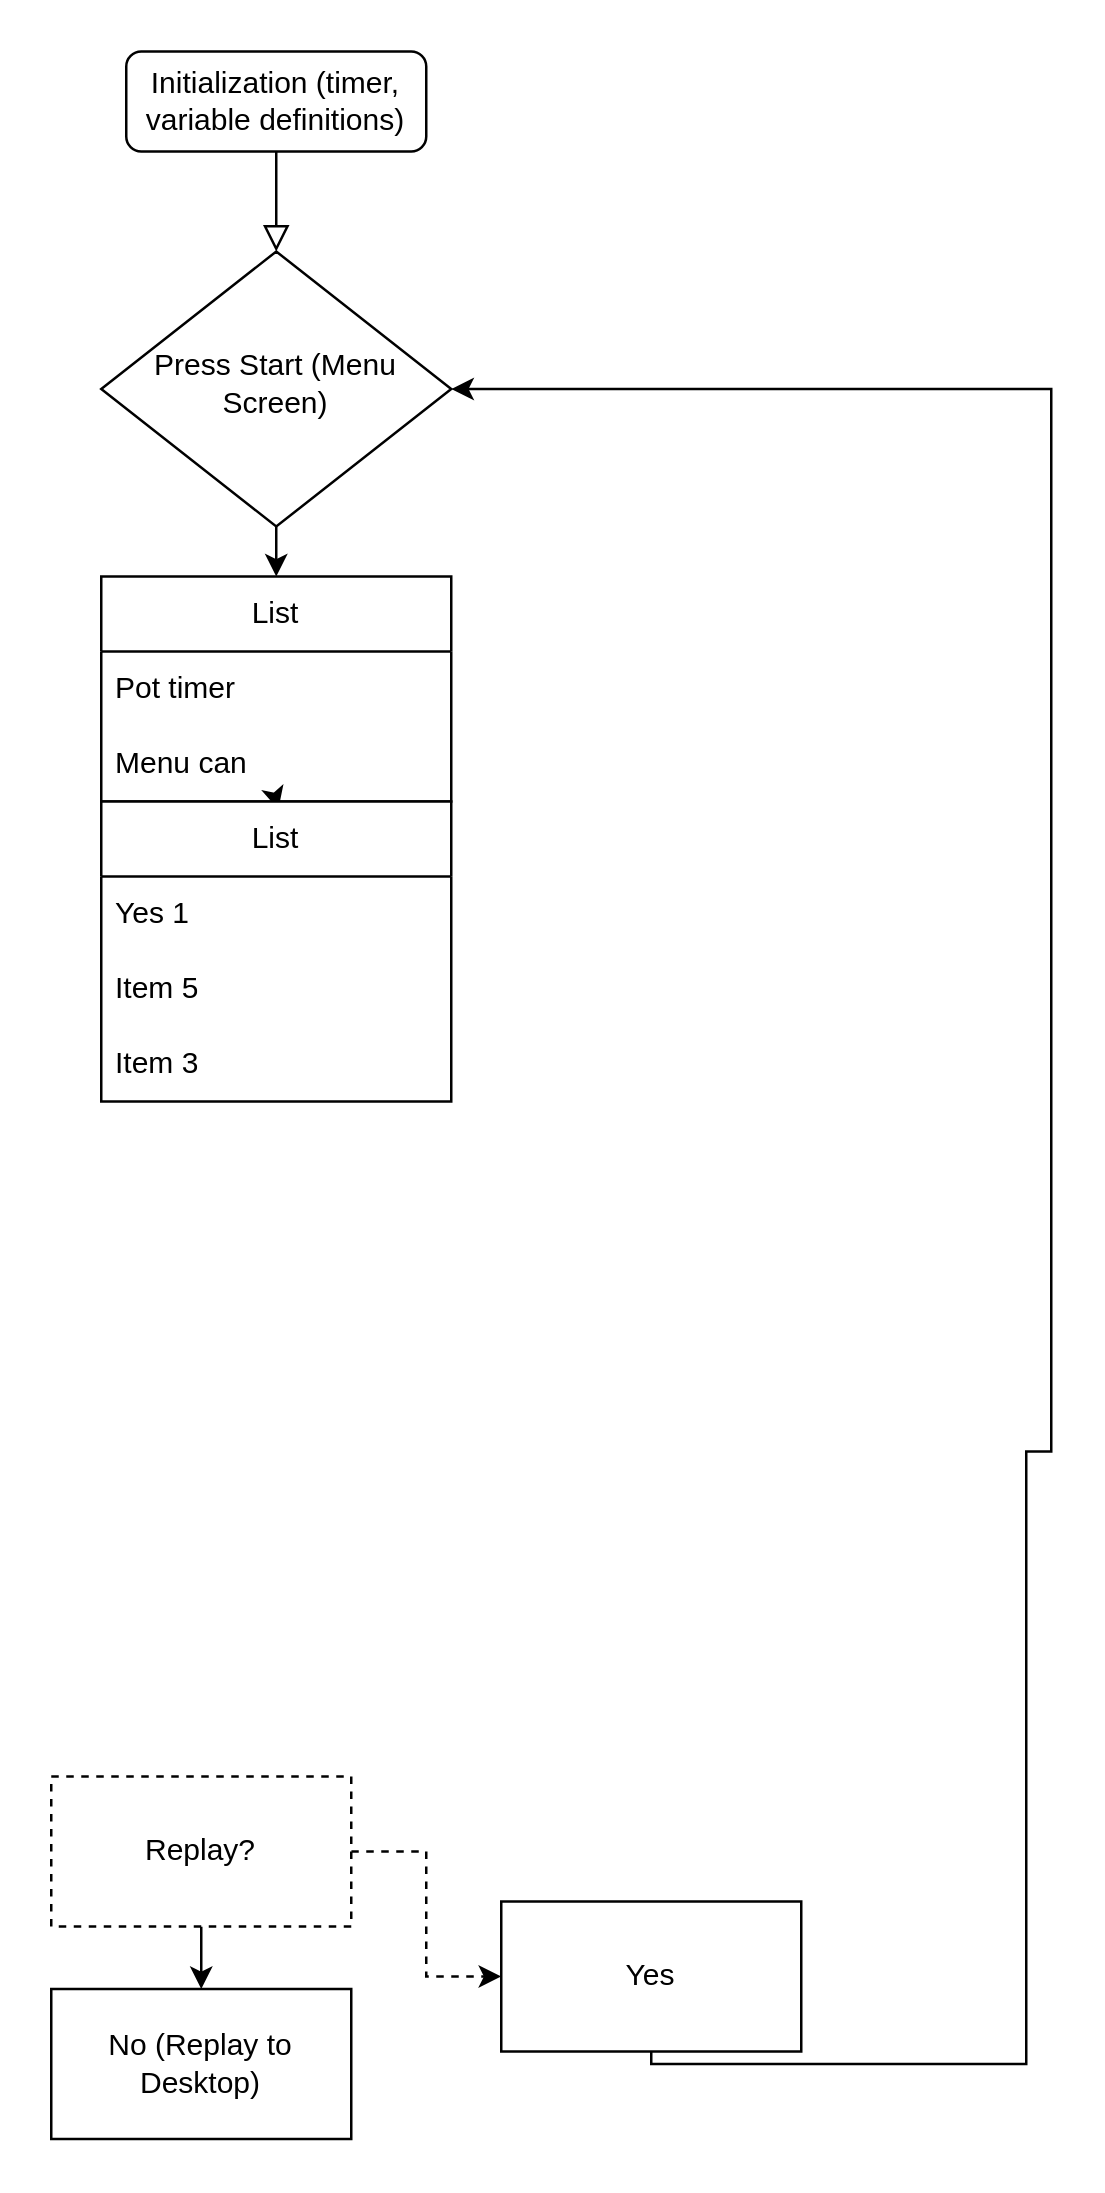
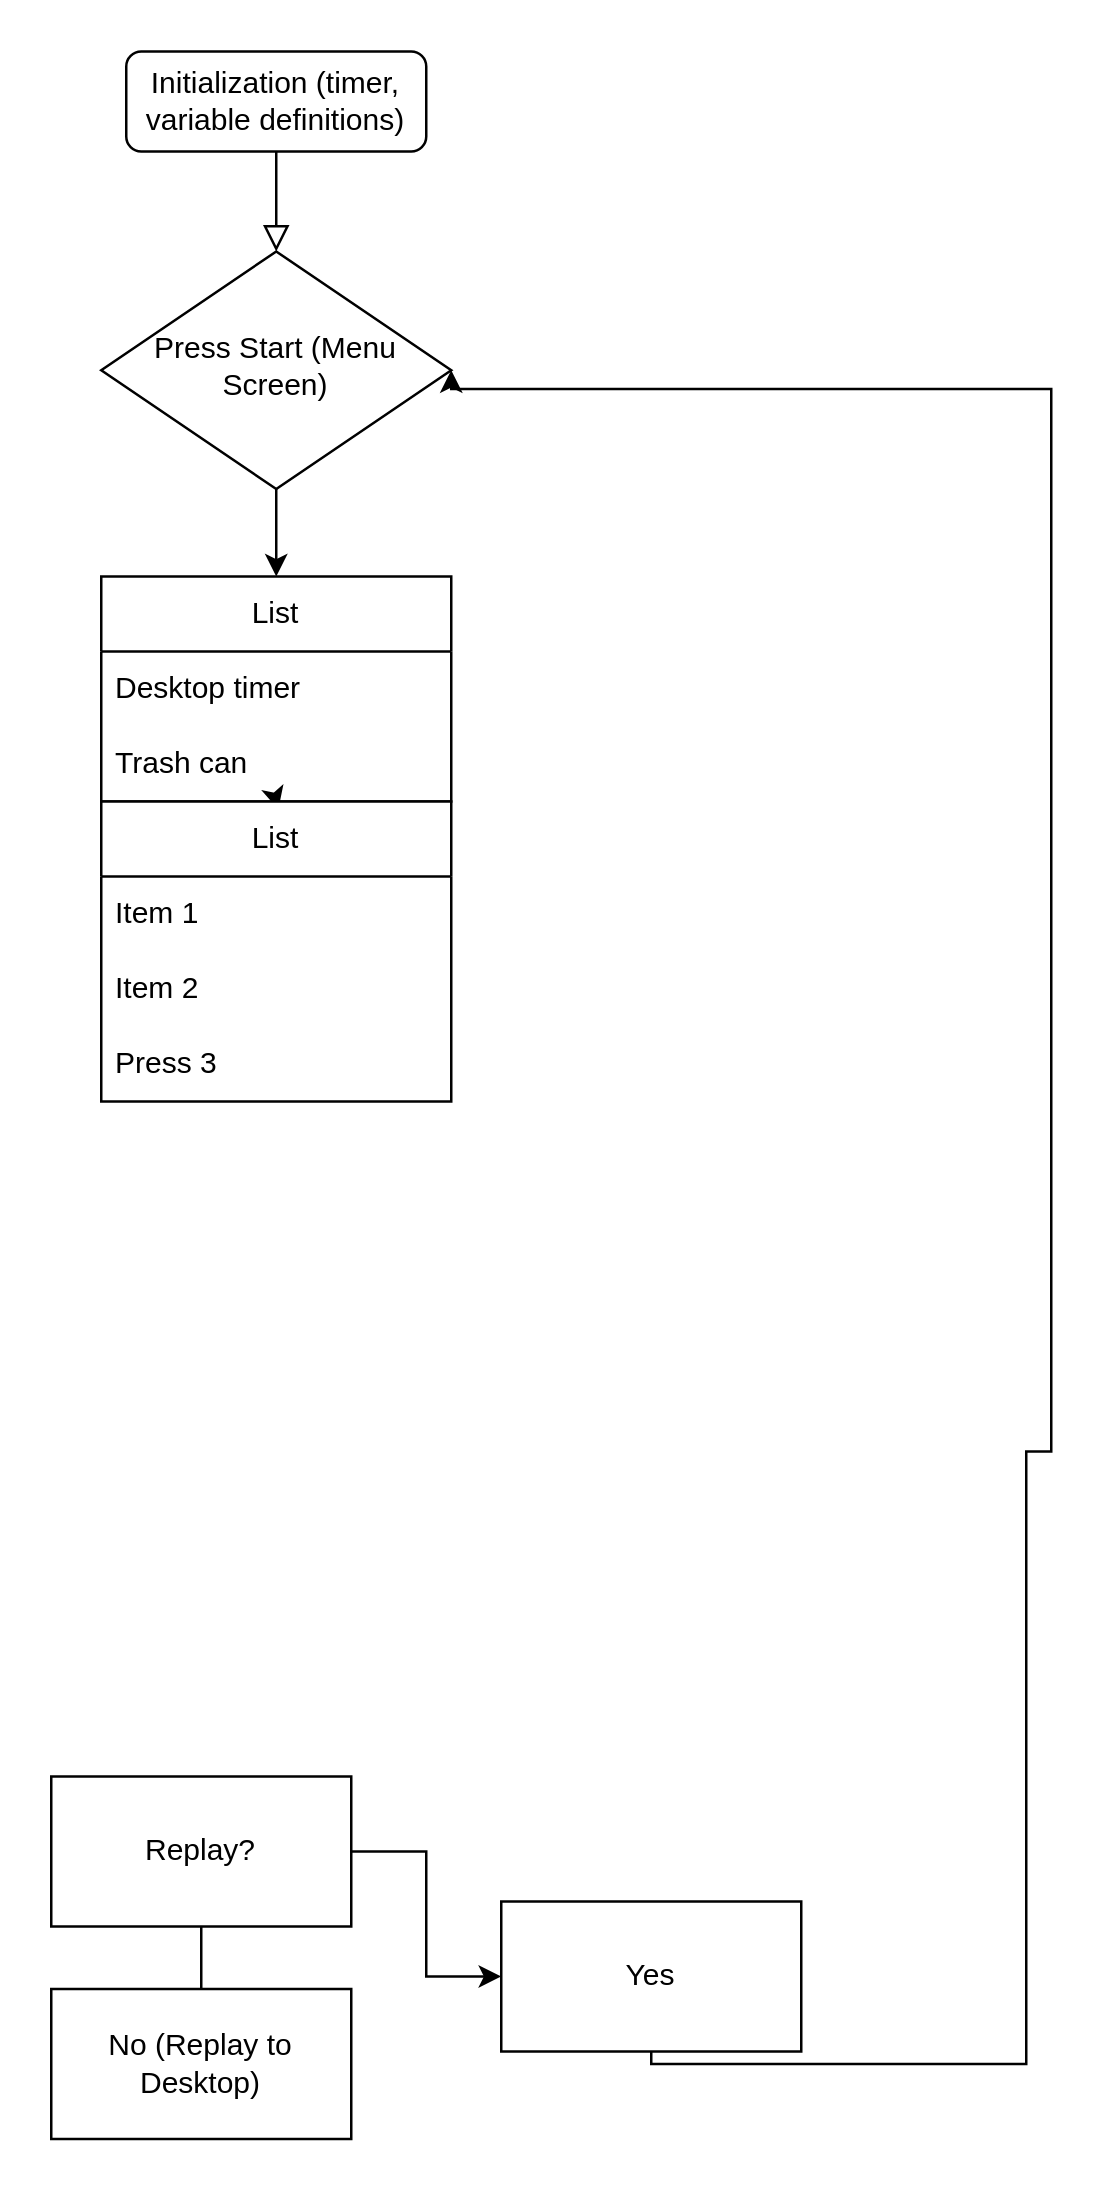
  <mxCell id="0" />
  <mxCell id="1" parent="0" />
  <mxCell id="2" value="" style="rounded=0;html=1;jettySize=auto;orthogonalLoop=1;fontSize=11;endArrow=block;endFill=0;endSize=8;strokeWidth=1;shadow=0;labelBackgroundColor=none;edgeStyle=orthogonalEdgeStyle;" parent="1" source="3" target="5" edge="1"><mxGeometry relative="1" as="geometry" /></mxCell>
  <mxCell id="3" value="Initialization (timer, variable definitions)" style="rounded=1;whiteSpace=wrap;html=1;fontSize=12;glass=0;strokeWidth=1;shadow=0;" parent="1" vertex="1"><mxGeometry x="50" y="20" width="120" height="40" as="geometry" /></mxCell>
  <mxCell id="4" style="edgeStyle=orthogonalEdgeStyle;rounded=0;orthogonalLoop=1;jettySize=auto;html=1;exitX=0.5;exitY=1;exitDx=0;exitDy=0;entryX=0.5;entryY=0;entryDx=0;entryDy=0;" edge="1" parent="1" source="5" target="12"><mxGeometry relative="1" as="geometry" /></mxCell>
- <mxCell id="5" value="Press Start (Menu Screen)" style="rhombus;whiteSpace=wrap;html=1;shadow=0;fontFamily=Helvetica;fontSize=12;align=center;strokeWidth=1;spacing=6;spacingTop=-4;" parent="1" vertex="1"><mxGeometry x="40" y="100" width="140" height="110" as="geometry" /></mxCell>
- <mxCell id="6" style="edgeStyle=orthogonalEdgeStyle;rounded=0;orthogonalLoop=1;jettySize=auto;html=1;dashed=1;" edge="1" parent="1" source="8" target="10"><mxGeometry relative="1" as="geometry"><mxPoint x="210" y="645" as="targetPoint" /></mxGeometry></mxCell>
- <mxCell id="7" style="edgeStyle=orthogonalEdgeStyle;rounded=0;orthogonalLoop=1;jettySize=auto;html=1;" edge="1" parent="1" source="8" target="11"><mxGeometry relative="1" as="geometry"><mxPoint x="80" y="725" as="targetPoint" /></mxGeometry></mxCell>
- <mxCell id="8" value="Replay?" style="rounded=0;whiteSpace=wrap;html=1;dashed=1;" vertex="1" parent="1"><mxGeometry x="20" y="710" width="120" height="60" as="geometry" /></mxCell>
+ <mxCell id="5" value="Press Start (Menu Screen)" style="rhombus;whiteSpace=wrap;html=1;shadow=0;fontFamily=Helvetica;fontSize=12;align=center;strokeWidth=1;spacing=6;spacingTop=-4;" parent="1" vertex="1"><mxGeometry x="40" y="100" width="140" height="95" as="geometry" /></mxCell>
+ <mxCell id="6" style="edgeStyle=orthogonalEdgeStyle;rounded=0;orthogonalLoop=1;jettySize=auto;html=1;" edge="1" parent="1" source="8" target="10"><mxGeometry relative="1" as="geometry"><mxPoint x="210" y="645" as="targetPoint" /></mxGeometry></mxCell>
+ <mxCell id="7" style="edgeStyle=orthogonalEdgeStyle;rounded=0;orthogonalLoop=1;jettySize=auto;html=1;endArrow=none;" edge="1" parent="1" source="8" target="11"><mxGeometry relative="1" as="geometry"><mxPoint x="80" y="725" as="targetPoint" /></mxGeometry></mxCell>
+ <mxCell id="8" value="Replay?" style="rounded=0;whiteSpace=wrap;html=1;" vertex="1" parent="1"><mxGeometry x="20" y="710" width="120" height="60" as="geometry" /></mxCell>
  <mxCell id="9" style="edgeStyle=orthogonalEdgeStyle;rounded=0;orthogonalLoop=1;jettySize=auto;html=1;entryX=1;entryY=0.5;entryDx=0;entryDy=0;" edge="1" parent="1" source="10" target="5"><mxGeometry relative="1" as="geometry"><mxPoint x="390" y="150" as="targetPoint" /><Array as="points"><mxPoint x="410" y="825" /><mxPoint x="410" y="580" /><mxPoint x="420" y="580" /><mxPoint x="420" y="155" /></Array></mxGeometry></mxCell>
  <mxCell id="10" value="Yes" style="rounded=0;whiteSpace=wrap;html=1;" vertex="1" parent="1"><mxGeometry x="200" y="760" width="120" height="60" as="geometry" /></mxCell>
  <mxCell id="11" value="No (Replay to Desktop)" style="rounded=0;whiteSpace=wrap;html=1;" vertex="1" parent="1"><mxGeometry x="20" y="795" width="120" height="60" as="geometry" /></mxCell>
  <mxCell id="12" value="List" style="swimlane;fontStyle=0;childLayout=stackLayout;horizontal=1;startSize=30;horizontalStack=0;resizeParent=1;resizeParentMax=0;resizeLast=0;collapsible=1;marginBottom=0;whiteSpace=wrap;html=1;" vertex="1" parent="1"><mxGeometry x="40" y="230" width="140" height="90" as="geometry"><mxRectangle x="150" y="290" width="60" height="30" as="alternateBounds" /></mxGeometry></mxCell>
- <mxCell id="13" value="Pot timer" style="text;strokeColor=none;fillColor=none;align=left;verticalAlign=middle;spacingLeft=4;spacingRight=4;overflow=hidden;points=[[0,0.5],[1,0.5]];portConstraint=eastwest;rotatable=0;whiteSpace=wrap;html=1;" vertex="1" parent="12"><mxGeometry y="30" width="140" height="30" as="geometry" /></mxCell>
- <mxCell id="14" value="Menu can" style="text;strokeColor=none;fillColor=none;align=left;verticalAlign=middle;spacingLeft=4;spacingRight=4;overflow=hidden;points=[[0,0.5],[1,0.5]];portConstraint=eastwest;rotatable=0;whiteSpace=wrap;html=1;" vertex="1" parent="12"><mxGeometry y="60" width="140" height="30" as="geometry" /></mxCell>
+ <mxCell id="13" value="Desktop timer" style="text;strokeColor=none;fillColor=none;align=left;verticalAlign=middle;spacingLeft=4;spacingRight=4;overflow=hidden;points=[[0,0.5],[1,0.5]];portConstraint=eastwest;rotatable=0;whiteSpace=wrap;html=1;" vertex="1" parent="12"><mxGeometry y="30" width="140" height="30" as="geometry" /></mxCell>
+ <mxCell id="14" value="Trash can" style="text;strokeColor=none;fillColor=none;align=left;verticalAlign=middle;spacingLeft=4;spacingRight=4;overflow=hidden;points=[[0,0.5],[1,0.5]];portConstraint=eastwest;rotatable=0;whiteSpace=wrap;html=1;" vertex="1" parent="12"><mxGeometry y="60" width="140" height="30" as="geometry" /></mxCell>
  <mxCell id="15" style="edgeStyle=orthogonalEdgeStyle;rounded=0;orthogonalLoop=1;jettySize=auto;html=1;exitX=0.5;exitY=1;exitDx=0;exitDy=0;entryX=0.506;entryY=1.104;entryDx=0;entryDy=0;entryPerimeter=0;" edge="1" parent="12" source="12" target="14"><mxGeometry relative="1" as="geometry" /></mxCell>
  <mxCell id="16" value="List" style="swimlane;fontStyle=0;childLayout=stackLayout;horizontal=1;startSize=30;horizontalStack=0;resizeParent=1;resizeParentMax=0;resizeLast=0;collapsible=1;marginBottom=0;whiteSpace=wrap;html=1;" vertex="1" parent="1"><mxGeometry x="40" y="320" width="140" height="120" as="geometry" /></mxCell>
- <mxCell id="17" value="Yes 1" style="text;strokeColor=none;fillColor=none;align=left;verticalAlign=middle;spacingLeft=4;spacingRight=4;overflow=hidden;points=[[0,0.5],[1,0.5]];portConstraint=eastwest;rotatable=0;whiteSpace=wrap;html=1;" vertex="1" parent="16"><mxGeometry y="30" width="140" height="30" as="geometry" /></mxCell>
- <mxCell id="18" value="Item 5" style="text;strokeColor=none;fillColor=none;align=left;verticalAlign=middle;spacingLeft=4;spacingRight=4;overflow=hidden;points=[[0,0.5],[1,0.5]];portConstraint=eastwest;rotatable=0;whiteSpace=wrap;html=1;" vertex="1" parent="16"><mxGeometry y="60" width="140" height="30" as="geometry" /></mxCell>
- <mxCell id="19" value="Item 3" style="text;strokeColor=none;fillColor=none;align=left;verticalAlign=middle;spacingLeft=4;spacingRight=4;overflow=hidden;points=[[0,0.5],[1,0.5]];portConstraint=eastwest;rotatable=0;whiteSpace=wrap;html=1;" vertex="1" parent="16"><mxGeometry y="90" width="140" height="30" as="geometry" /></mxCell>
+ <mxCell id="17" value="Item 1" style="text;strokeColor=none;fillColor=none;align=left;verticalAlign=middle;spacingLeft=4;spacingRight=4;overflow=hidden;points=[[0,0.5],[1,0.5]];portConstraint=eastwest;rotatable=0;whiteSpace=wrap;html=1;" vertex="1" parent="16"><mxGeometry y="30" width="140" height="30" as="geometry" /></mxCell>
+ <mxCell id="18" value="Item 2" style="text;strokeColor=none;fillColor=none;align=left;verticalAlign=middle;spacingLeft=4;spacingRight=4;overflow=hidden;points=[[0,0.5],[1,0.5]];portConstraint=eastwest;rotatable=0;whiteSpace=wrap;html=1;" vertex="1" parent="16"><mxGeometry y="60" width="140" height="30" as="geometry" /></mxCell>
+ <mxCell id="19" value="Press 3" style="text;strokeColor=none;fillColor=none;align=left;verticalAlign=middle;spacingLeft=4;spacingRight=4;overflow=hidden;points=[[0,0.5],[1,0.5]];portConstraint=eastwest;rotatable=0;whiteSpace=wrap;html=1;" vertex="1" parent="16"><mxGeometry y="90" width="140" height="30" as="geometry" /></mxCell>
